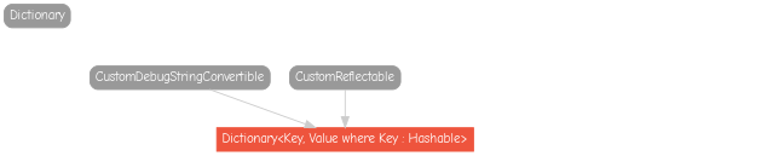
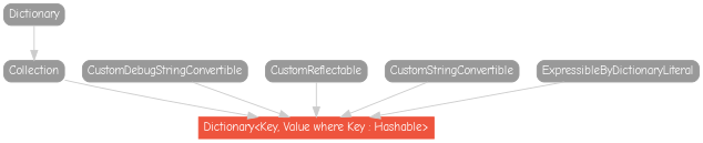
  strict digraph {
    fontname="Comic Neue"
    node [color="#999999" fillcolor="#999999" fontcolor=white fontname="Comic Neue" fontsize=12 margin="0.07,0.05" shape=box style="filled,rounded"]
    edge [color="#cccccc" fontname="Comic Neue"]
    "Dictionary<Key, Value where Key : Hashable>" [color="#ee543d" fillcolor="#ee543d" height=0.3 style=filled]
+   Collection [height=0.3]
    CustomDebugStringConvertible [height=0.3]
    CustomReflectable [height=0.3]
+   CustomStringConvertible [height=0.3]
+   ExpressibleByDictionaryLiteral [height=0.3]
    n7 [height=0.3 label=Dictionary]
    subgraph sub_1 {
      rank=max
      "Dictionary<Key, Value where Key : Hashable>"
    }
+   Collection -> "Dictionary<Key, Value where Key : Hashable>"
    CustomDebugStringConvertible -> "Dictionary<Key, Value where Key : Hashable>"
    CustomReflectable -> "Dictionary<Key, Value where Key : Hashable>"
+   CustomStringConvertible -> "Dictionary<Key, Value where Key : Hashable>"
+   ExpressibleByDictionaryLiteral -> "Dictionary<Key, Value where Key : Hashable>"
+   n7 -> Collection
  }
